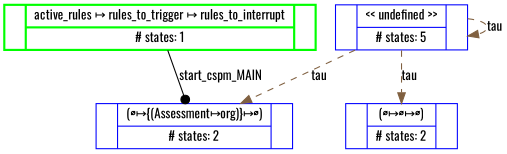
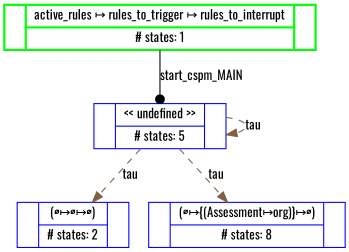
  digraph {
    fontname=Oswald
    node [color=blue fontname=Oswald fontsize=12 shape=record]
    edge [arrowhead=normal color="#806040" fontname=Oswald fontsize=12 style=dashed]
    n1 [color=green label="|{active_rules &#8614; rules_to_trigger &#8614; rules_to_interrupt\n|# states: 1}|" style=bold]
    n2 [label="|{\<\< undefined \>\>\n|# states: 5}|"]
    n3 [label="|{(&empty;&#8614;&empty;&#8614;&empty;)\n|# states: 2}|"]
-   n4 [label="|{(&empty;&#8614;\{(Assessment&#8614;org)\}&#8614;&empty;)\n|# states: 2}|"]
-   n1 -> n4 [arrowhead=dot color=black label=start_cspm_MAIN style=""]
+   n4 [label="|{(&empty;&#8614;\{(Assessment&#8614;org)\}&#8614;&empty;)\n|# states: 8}|"]
+   n1 -> n2 [arrowhead=dot color=black label=start_cspm_MAIN style=""]
    n2 -> n2 [label=tau]
    n2 -> n3 [label=tau]
    n2 -> n4 [label=tau]
  }
